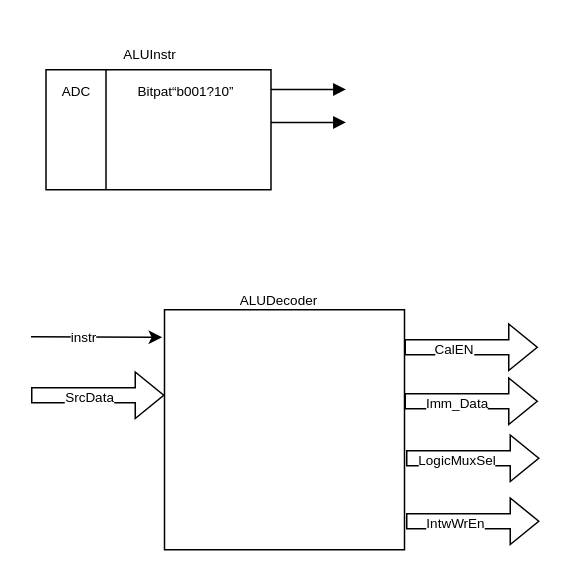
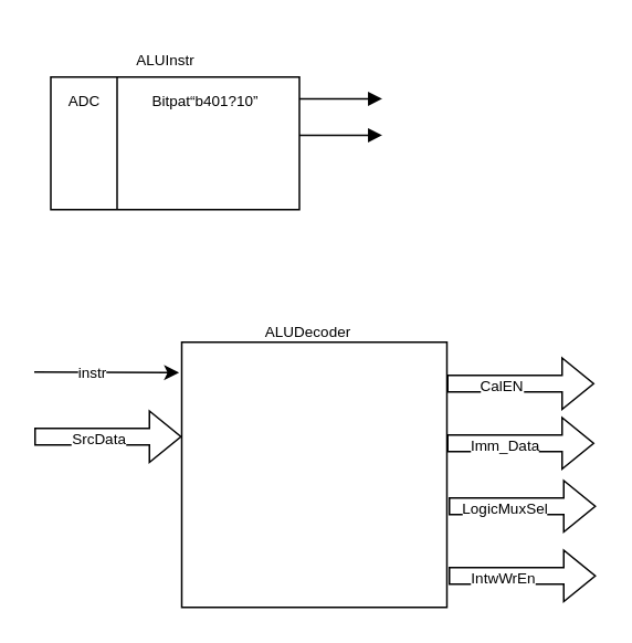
  <mxCell id="0" />
  <mxCell id="1" parent="0" />
  <mxCell id="2" style="edgeStyle=orthogonalEdgeStyle;rounded=0;orthogonalLoop=1;jettySize=auto;html=1;exitX=1;exitY=0.25;exitDx=0;exitDy=0;fontSize=9;endArrow=block;endFill=1;" edge="1" parent="1"><mxGeometry relative="1" as="geometry"><mxPoint x="230" y="59.111" as="targetPoint" /><mxPoint x="180" y="59" as="sourcePoint" /><Array as="points"><mxPoint x="230" y="59" /></Array></mxGeometry></mxCell>
  <mxCell id="3" value="" style="swimlane;horizontal=0;startSize=40;" vertex="1" parent="1"><mxGeometry x="30" y="46" width="150" height="80" as="geometry"><mxRectangle x="200" y="280" width="50" height="40" as="alternateBounds" /></mxGeometry></mxCell>
  <mxCell id="4" value="&lt;font style=&quot;font-size: 9px;&quot;&gt;ADC&lt;/font&gt;" style="text;html=1;resizable=0;autosize=1;align=center;verticalAlign=middle;points=[];fillColor=none;strokeColor=none;rounded=0;" vertex="1" parent="3"><mxGeometry x="-5" y="-1" width="50" height="30" as="geometry" /></mxCell>
- <mxCell id="5" value="&lt;font style=&quot;font-size: 9px;&quot;&gt;Bitpat“b001?10”&lt;/font&gt;" style="text;html=1;resizable=0;autosize=1;align=center;verticalAlign=middle;points=[];fillColor=none;strokeColor=none;rounded=0;" vertex="1" parent="3"><mxGeometry x="38" y="-1" width="110" height="30" as="geometry" /></mxCell>
+ <mxCell id="5" value="&lt;font style=&quot;font-size: 9px;&quot;&gt;Bitpat“b401?10”&lt;/font&gt;" style="text;html=1;resizable=0;autosize=1;align=center;verticalAlign=middle;points=[];fillColor=none;strokeColor=none;rounded=0;" vertex="1" parent="3"><mxGeometry x="38" y="-1" width="110" height="30" as="geometry" /></mxCell>
  <mxCell id="6" value="&lt;font style=&quot;font-size: 9px;&quot;&gt;ALUInstr&lt;/font&gt;" style="text;html=1;resizable=0;autosize=1;align=center;verticalAlign=middle;points=[];fillColor=none;strokeColor=none;rounded=0;" vertex="1" parent="1"><mxGeometry x="64" y="20" width="70" height="30" as="geometry" /></mxCell>
  <mxCell id="7" style="edgeStyle=orthogonalEdgeStyle;rounded=0;orthogonalLoop=1;jettySize=auto;html=1;exitX=1;exitY=0.25;exitDx=0;exitDy=0;fontSize=9;endArrow=block;endFill=1;" edge="1" parent="1"><mxGeometry relative="1" as="geometry"><mxPoint x="230" y="81.111" as="targetPoint" /><mxPoint x="180" y="81" as="sourcePoint" /><Array as="points"><mxPoint x="230" y="81" /></Array></mxGeometry></mxCell>
  <mxCell id="8" value="" style="whiteSpace=wrap;html=1;aspect=fixed;fontSize=9;" vertex="1" parent="1"><mxGeometry x="109" y="206" width="160" height="160" as="geometry" /></mxCell>
  <mxCell id="9" value="&lt;font style=&quot;font-size: 9px;&quot;&gt;ALUDecoder&lt;/font&gt;" style="text;html=1;resizable=0;autosize=1;align=center;verticalAlign=middle;points=[];fillColor=none;strokeColor=none;rounded=0;" vertex="1" parent="1"><mxGeometry x="140" y="184" width="90" height="30" as="geometry" /></mxCell>
  <mxCell id="10" value="" style="shape=flexArrow;endArrow=classic;html=1;rounded=0;fontSize=9;" edge="1" parent="1"><mxGeometry width="50" height="50" relative="1" as="geometry"><mxPoint x="20" y="263" as="sourcePoint" /><mxPoint x="109" y="263" as="targetPoint" /></mxGeometry></mxCell>
  <mxCell id="11" value="SrcData" style="edgeLabel;html=1;align=center;verticalAlign=middle;resizable=0;points=[];fontSize=9;" vertex="1" connectable="0" parent="10"><mxGeometry x="0.294" y="-1" relative="1" as="geometry"><mxPoint x="-20" as="offset" /></mxGeometry></mxCell>
  <mxCell id="12" value="" style="endArrow=classic;html=1;rounded=0;fontSize=9;entryX=-0.01;entryY=0.115;entryDx=0;entryDy=0;entryPerimeter=0;" edge="1" parent="1" target="8"><mxGeometry width="50" height="50" relative="1" as="geometry"><mxPoint x="20" y="224" as="sourcePoint" /><mxPoint x="50" y="196" as="targetPoint" /></mxGeometry></mxCell>
  <mxCell id="13" value="instr" style="edgeLabel;html=1;align=center;verticalAlign=middle;resizable=0;points=[];fontSize=9;" vertex="1" connectable="0" parent="12"><mxGeometry x="0.267" relative="1" as="geometry"><mxPoint x="-20" as="offset" /></mxGeometry></mxCell>
  <mxCell id="14" value="" style="shape=flexArrow;endArrow=classic;html=1;rounded=0;fontSize=9;" edge="1" parent="1"><mxGeometry width="50" height="50" relative="1" as="geometry"><mxPoint x="269" y="231" as="sourcePoint" /><mxPoint x="358" y="231" as="targetPoint" /></mxGeometry></mxCell>
  <mxCell id="15" value="CalEN" style="edgeLabel;html=1;align=center;verticalAlign=middle;resizable=0;points=[];fontSize=9;" vertex="1" connectable="0" parent="14"><mxGeometry x="-0.497" y="-1" relative="1" as="geometry"><mxPoint x="10" as="offset" /></mxGeometry></mxCell>
  <mxCell id="16" value="" style="shape=flexArrow;endArrow=classic;html=1;rounded=0;fontSize=9;" edge="1" parent="1"><mxGeometry width="50" height="50" relative="1" as="geometry"><mxPoint x="269" y="267" as="sourcePoint" /><mxPoint x="358" y="267" as="targetPoint" /></mxGeometry></mxCell>
  <mxCell id="17" value="Imm_Data" style="edgeLabel;html=1;align=center;verticalAlign=middle;resizable=0;points=[];fontSize=9;" vertex="1" connectable="0" parent="16"><mxGeometry x="-0.497" y="-1" relative="1" as="geometry"><mxPoint x="12" as="offset" /></mxGeometry></mxCell>
  <mxCell id="18" value="" style="shape=flexArrow;endArrow=classic;html=1;rounded=0;fontSize=9;" edge="1" parent="1"><mxGeometry width="50" height="50" relative="1" as="geometry"><mxPoint x="270" y="305" as="sourcePoint" /><mxPoint x="359" y="305" as="targetPoint" /></mxGeometry></mxCell>
  <mxCell id="19" value="&lt;span style=&quot;color: rgba(0, 0, 0, 0); font-family: monospace; font-size: 0px; text-align: start; background-color: rgb(248, 249, 250);&quot;&gt;%3CmxGraphModel%3E%3Croot%3E%3CmxCell%20id%3D%220%22%2F%3E%3CmxCell%20id%3D%221%22%20parent%3D%220%22%2F%3E%3CmxCell%20id%3D%222%22%20value%3D%22%22%20style%3D%22shape%3DflexArrow%3BendArrow%3Dclassic%3Bhtml%3D1%3Brounded%3D0%3BfontSize%3D9%3B%22%20edge%3D%221%22%20parent%3D%221%22%3E%3CmxGeometry%20width%3D%2250%22%20height%3D%2250%22%20relative%3D%221%22%20as%3D%22geometry%22%3E%3CmxPoint%20x%3D%22439%22%20y%3D%22510%22%20as%3D%22sourcePoint%22%2F%3E%3CmxPoint%20x%3D%22528%22%20y%3D%22510%22%20as%3D%22targetPoint%22%2F%3E%3C%2FmxGeometry%3E%3C%2FmxCell%3E%3CmxCell%20id%3D%223%22%20value%3D%22Imm_Data%22%20style%3D%22edgeLabel%3Bhtml%3D1%3Balign%3Dcenter%3BverticalAlign%3Dmiddle%3Bresizable%3D0%3Bpoints%3D%5B%5D%3BfontSize%3D9%3B%22%20vertex%3D%221%22%20connectable%3D%220%22%20parent%3D%222%22%3E%3CmxGeometry%20x%3D%22-0.497%22%20y%3D%22-1%22%20relative%3D%221%22%20as%3D%22geometry%22%3E%3CmxPoint%20x%3D%2212%22%20as%3D%22offset%22%2F%3E%3C%2FmxGeometry%3E%3C%2FmxCell%3E%3C%2Froot%3E%3C%2FmxGraphModel%3E&lt;/span&gt;" style="edgeLabel;html=1;align=center;verticalAlign=middle;resizable=0;points=[];fontSize=9;" vertex="1" connectable="0" parent="18"><mxGeometry x="-0.352" y="-4" relative="1" as="geometry"><mxPoint as="offset" /></mxGeometry></mxCell>
  <mxCell id="20" value="LogicMuxSel" style="edgeLabel;html=1;align=center;verticalAlign=middle;resizable=0;points=[];fontSize=9;" vertex="1" connectable="0" parent="18"><mxGeometry x="-0.321" y="-1" relative="1" as="geometry"><mxPoint x="3" as="offset" /></mxGeometry></mxCell>
  <mxCell id="21" value="" style="shape=flexArrow;endArrow=classic;html=1;rounded=0;fontSize=9;" edge="1" parent="1"><mxGeometry width="50" height="50" relative="1" as="geometry"><mxPoint x="270" y="347" as="sourcePoint" /><mxPoint x="359" y="347" as="targetPoint" /></mxGeometry></mxCell>
  <mxCell id="22" value="&lt;span style=&quot;color: rgba(0, 0, 0, 0); font-family: monospace; font-size: 0px; text-align: start; background-color: rgb(248, 249, 250);&quot;&gt;%3CmxGraphModel%3E%3Croot%3E%3CmxCell%20id%3D%220%22%2F%3E%3CmxCell%20id%3D%221%22%20parent%3D%220%22%2F%3E%3CmxCell%20id%3D%222%22%20value%3D%22%22%20style%3D%22shape%3DflexArrow%3BendArrow%3Dclassic%3Bhtml%3D1%3Brounded%3D0%3BfontSize%3D9%3B%22%20edge%3D%221%22%20parent%3D%221%22%3E%3CmxGeometry%20width%3D%2250%22%20height%3D%2250%22%20relative%3D%221%22%20as%3D%22geometry%22%3E%3CmxPoint%20x%3D%22439%22%20y%3D%22510%22%20as%3D%22sourcePoint%22%2F%3E%3CmxPoint%20x%3D%22528%22%20y%3D%22510%22%20as%3D%22targetPoint%22%2F%3E%3C%2FmxGeometry%3E%3C%2FmxCell%3E%3CmxCell%20id%3D%223%22%20value%3D%22Imm_Data%22%20style%3D%22edgeLabel%3Bhtml%3D1%3Balign%3Dcenter%3BverticalAlign%3Dmiddle%3Bresizable%3D0%3Bpoints%3D%5B%5D%3BfontSize%3D9%3B%22%20vertex%3D%221%22%20connectable%3D%220%22%20parent%3D%222%22%3E%3CmxGeometry%20x%3D%22-0.497%22%20y%3D%22-1%22%20relative%3D%221%22%20as%3D%22geometry%22%3E%3CmxPoint%20x%3D%2212%22%20as%3D%22offset%22%2F%3E%3C%2FmxGeometry%3E%3C%2FmxCell%3E%3C%2Froot%3E%3C%2FmxGraphModel%3E&lt;/span&gt;" style="edgeLabel;html=1;align=center;verticalAlign=middle;resizable=0;points=[];fontSize=9;" vertex="1" connectable="0" parent="21"><mxGeometry x="-0.352" y="-4" relative="1" as="geometry"><mxPoint as="offset" /></mxGeometry></mxCell>
  <mxCell id="23" value="IntwWrEn" style="edgeLabel;html=1;align=center;verticalAlign=middle;resizable=0;points=[];fontSize=9;" vertex="1" connectable="0" parent="21"><mxGeometry x="-0.321" y="-1" relative="1" as="geometry"><mxPoint x="2" as="offset" /></mxGeometry></mxCell>
